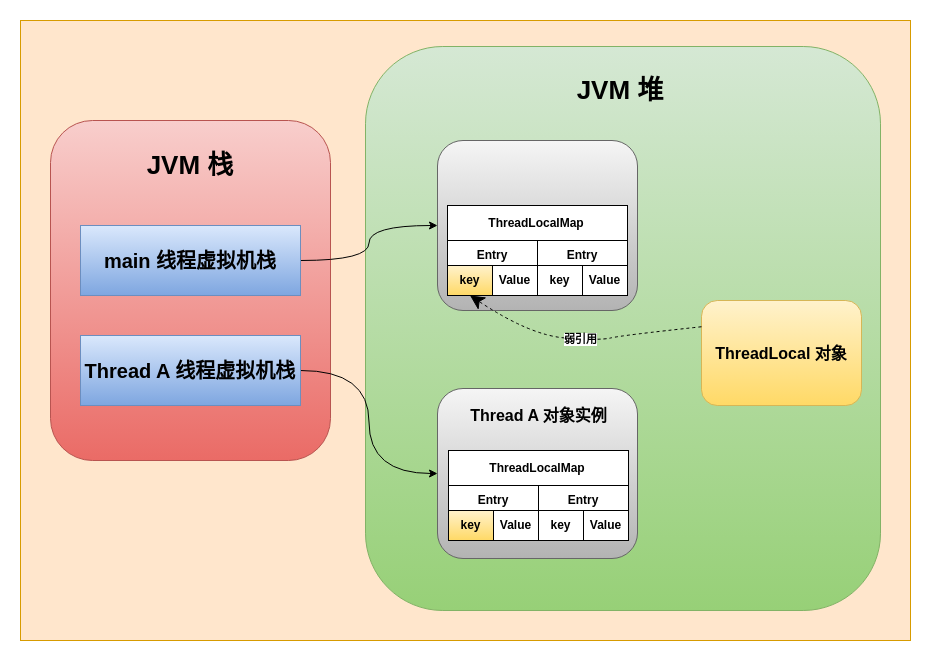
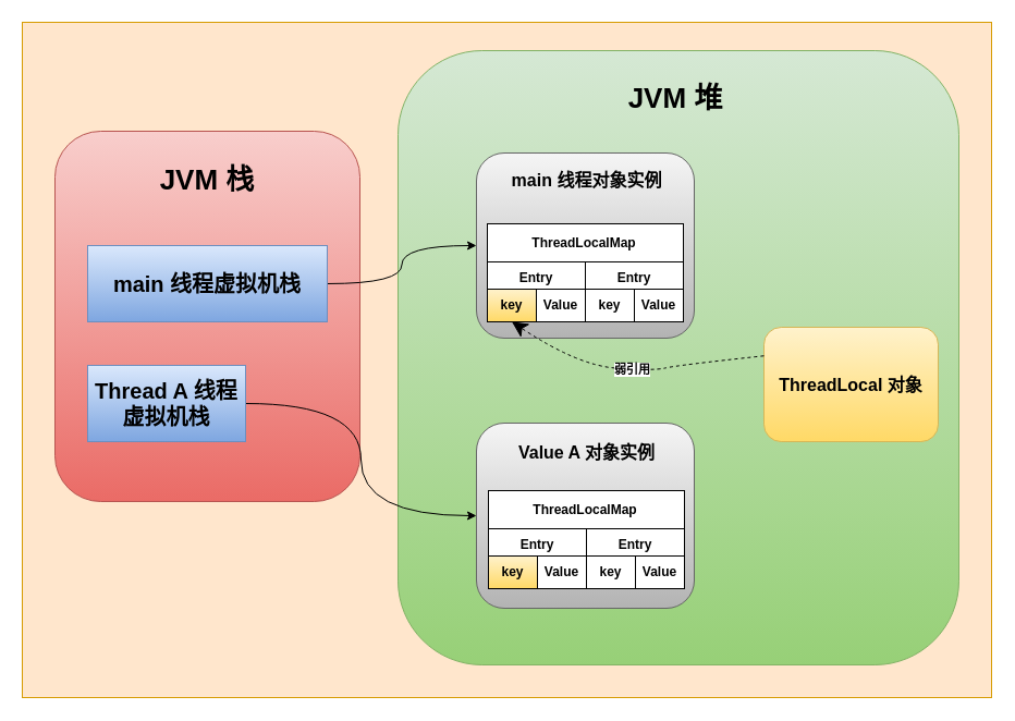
  <mxCell id="0" />
  <mxCell id="1" parent="0" />
  <mxCell id="2" value="" style="rounded=0;whiteSpace=wrap;html=1;strokeColor=#d79b00;fillColor=#ffe6cc;" vertex="1" parent="1"><mxGeometry x="20" y="20" width="890" height="620" as="geometry" /></mxCell>
  <mxCell id="3" value="" style="rounded=1;whiteSpace=wrap;html=1;gradientColor=#97d077;fillColor=#d5e8d4;strokeColor=#82b366;fontStyle=1" vertex="1" parent="1"><mxGeometry x="365" y="46" width="515" height="564" as="geometry" /></mxCell>
  <mxCell id="4" value="" style="rounded=1;whiteSpace=wrap;html=1;fontStyle=1;gradientColor=#b3b3b3;fillColor=#f5f5f5;strokeColor=#666666;" vertex="1" parent="1"><mxGeometry x="437" y="388" width="200" height="170" as="geometry" /></mxCell>
  <mxCell id="5" value="" style="rounded=1;whiteSpace=wrap;html=1;fontStyle=1;gradientColor=#b3b3b3;fillColor=#f5f5f5;strokeColor=#666666;" vertex="1" parent="1"><mxGeometry x="437" y="140" width="200" height="170" as="geometry" /></mxCell>
  <mxCell id="6" value="" style="rounded=0;whiteSpace=wrap;html=1;fontStyle=1;" vertex="1" parent="1"><mxGeometry x="447" y="205" width="180" height="90" as="geometry" /></mxCell>
  <mxCell id="7" value="" style="rounded=0;whiteSpace=wrap;html=1;fontStyle=1" vertex="1" parent="1"><mxGeometry x="447" y="240" width="90" height="55" as="geometry" /></mxCell>
  <mxCell id="8" value="" style="rounded=1;whiteSpace=wrap;html=1;fontStyle=1;gradientColor=#ea6b66;fillColor=#f8cecc;strokeColor=#b85450;" vertex="1" parent="1"><mxGeometry x="50" y="120" width="280" height="340" as="geometry" /></mxCell>
  <mxCell id="9" style="edgeStyle=orthogonalEdgeStyle;curved=1;orthogonalLoop=1;jettySize=auto;html=1;exitX=1;exitY=0.5;exitDx=0;exitDy=0;entryX=0;entryY=0.5;entryDx=0;entryDy=0;strokeColor=#000000;fontStyle=1" edge="1" parent="1" source="10" target="5"><mxGeometry relative="1" as="geometry" /></mxCell>
  <mxCell id="10" value="&lt;span style=&quot;white-space: normal&quot;&gt;&lt;font style=&quot;font-size: 20px&quot;&gt;main 线程虚拟机栈&lt;/font&gt;&lt;/span&gt;" style="rounded=0;whiteSpace=wrap;html=1;fontStyle=1;gradientColor=#7ea6e0;fillColor=#dae8fc;strokeColor=#6c8ebf;" vertex="1" parent="1"><mxGeometry x="80" y="225" width="220" height="70" as="geometry" /></mxCell>
  <mxCell id="11" value="&lt;font style=&quot;font-size: 16px&quot;&gt;ThreadLocal 对象&lt;/font&gt;" style="rounded=1;whiteSpace=wrap;html=1;fontStyle=1;fillColor=#fff2cc;strokeColor=#d6b656;gradientColor=#ffd966;" vertex="1" parent="1"><mxGeometry x="701" y="300" width="160" height="105" as="geometry" /></mxCell>
  <mxCell id="12" value="ThreadLocalMap" style="text;html=1;strokeColor=none;fillColor=none;align=center;verticalAlign=middle;whiteSpace=wrap;rounded=0;fontStyle=1" vertex="1" parent="1"><mxGeometry x="516" y="215" width="40" height="15" as="geometry" /></mxCell>
+ <mxCell id="13" value="&lt;font style=&quot;font-size: 16px&quot;&gt;main 线程对象实例&lt;/font&gt;" style="text;html=1;strokeColor=none;fillColor=none;align=center;verticalAlign=middle;whiteSpace=wrap;rounded=0;fontStyle=1" vertex="1" parent="1"><mxGeometry x="463.5" y="155" width="149" height="20" as="geometry" /></mxCell>
  <mxCell id="14" value="Entry" style="text;html=1;strokeColor=none;fillColor=none;align=center;verticalAlign=middle;whiteSpace=wrap;rounded=0;fontStyle=1" vertex="1" parent="1"><mxGeometry x="471.5" y="245" width="40" height="20" as="geometry" /></mxCell>
  <mxCell id="15" value="key" style="rounded=0;whiteSpace=wrap;html=1;fontStyle=1;gradientColor=#ffd966;fillColor=#fff2cc;strokeColor=#000000;" vertex="1" parent="1"><mxGeometry x="447" y="265" width="45" height="30" as="geometry" /></mxCell>
  <mxCell id="16" value="Value" style="rounded=0;whiteSpace=wrap;html=1;fontStyle=1" vertex="1" parent="1"><mxGeometry x="492" y="265" width="45" height="30" as="geometry" /></mxCell>
  <mxCell id="17" style="edgeStyle=orthogonalEdgeStyle;curved=1;orthogonalLoop=1;jettySize=auto;html=1;exitX=1;exitY=0.5;exitDx=0;exitDy=0;entryX=0;entryY=0.5;entryDx=0;entryDy=0;strokeColor=#000000;fontStyle=1" edge="1" parent="1" source="18" target="4"><mxGeometry relative="1" as="geometry"><mxPoint x="574" y="415" as="targetPoint" /></mxGeometry></mxCell>
- <mxCell id="18" value="&lt;span style=&quot;white-space: normal&quot;&gt;&lt;font style=&quot;font-size: 20px&quot;&gt;Thread A 线程虚拟机栈&lt;/font&gt;&lt;/span&gt;" style="rounded=0;whiteSpace=wrap;html=1;fontStyle=1;gradientColor=#7ea6e0;fillColor=#dae8fc;strokeColor=#6c8ebf;" vertex="1" parent="1"><mxGeometry x="80" y="335" width="220" height="70" as="geometry" /></mxCell>
+ <mxCell id="18" value="&lt;span style=&quot;white-space: normal&quot;&gt;&lt;font style=&quot;font-size: 20px&quot;&gt;Thread A 线程虚拟机栈&lt;/font&gt;&lt;/span&gt;" style="rounded=0;whiteSpace=wrap;html=1;fontStyle=1;gradientColor=#7ea6e0;fillColor=#dae8fc;strokeColor=#6c8ebf;" vertex="1" parent="1"><mxGeometry x="80" y="335" width="145" height="70" as="geometry" /></mxCell>
  <mxCell id="19" value="&lt;font style=&quot;font-size: 26px&quot;&gt;JVM 堆&lt;/font&gt;" style="text;html=1;strokeColor=none;fillColor=none;align=center;verticalAlign=middle;whiteSpace=wrap;rounded=0;fontStyle=1" vertex="1" parent="1"><mxGeometry x="574" y="80" width="92" height="20" as="geometry" /></mxCell>
  <mxCell id="20" value="&lt;span style=&quot;&quot;&gt;&lt;font style=&quot;font-size: 26px&quot;&gt;JVM 栈&lt;/font&gt;&lt;/span&gt;" style="text;html=1;strokeColor=none;fillColor=none;align=center;verticalAlign=middle;whiteSpace=wrap;rounded=0;fontStyle=1" vertex="1" parent="1"><mxGeometry x="122" y="155" width="136" height="20" as="geometry" /></mxCell>
  <mxCell id="21" value="" style="rounded=0;whiteSpace=wrap;html=1;fontStyle=1" vertex="1" parent="1"><mxGeometry x="537" y="240" width="90" height="55" as="geometry" /></mxCell>
  <mxCell id="22" value="Entry" style="text;html=1;strokeColor=none;fillColor=none;align=center;verticalAlign=middle;whiteSpace=wrap;rounded=0;fontStyle=1" vertex="1" parent="1"><mxGeometry x="561.5" y="245" width="40" height="20" as="geometry" /></mxCell>
  <mxCell id="23" value="key" style="rounded=0;whiteSpace=wrap;html=1;fontStyle=1" vertex="1" parent="1"><mxGeometry x="537" y="265" width="45" height="30" as="geometry" /></mxCell>
  <mxCell id="24" value="Value" style="rounded=0;whiteSpace=wrap;html=1;fontStyle=1" vertex="1" parent="1"><mxGeometry x="582" y="265" width="45" height="30" as="geometry" /></mxCell>
  <mxCell id="25" value="" style="rounded=0;whiteSpace=wrap;html=1;fontStyle=1;" vertex="1" parent="1"><mxGeometry x="448" y="450" width="180" height="90" as="geometry" /></mxCell>
  <mxCell id="26" value="" style="rounded=0;whiteSpace=wrap;html=1;fontStyle=1" vertex="1" parent="1"><mxGeometry x="448" y="485" width="90" height="55" as="geometry" /></mxCell>
  <mxCell id="27" value="ThreadLocalMap" style="text;html=1;strokeColor=none;fillColor=none;align=center;verticalAlign=middle;whiteSpace=wrap;rounded=0;fontStyle=1" vertex="1" parent="1"><mxGeometry x="517" y="460" width="40" height="15" as="geometry" /></mxCell>
- <mxCell id="28" value="&lt;font style=&quot;font-size: 16px&quot;&gt;Thread A 对象实例&lt;/font&gt;" style="text;html=1;strokeColor=none;fillColor=none;align=center;verticalAlign=middle;whiteSpace=wrap;rounded=0;fontStyle=1" vertex="1" parent="1"><mxGeometry x="463.5" y="405" width="149" height="20" as="geometry" /></mxCell>
+ <mxCell id="28" value="&lt;font style=&quot;font-size: 16px&quot;&gt;Value A 对象实例&lt;/font&gt;" style="text;html=1;strokeColor=none;fillColor=none;align=center;verticalAlign=middle;whiteSpace=wrap;rounded=0;fontStyle=1" vertex="1" parent="1"><mxGeometry x="463.5" y="405" width="149" height="20" as="geometry" /></mxCell>
  <mxCell id="29" value="Entry" style="text;html=1;strokeColor=none;fillColor=none;align=center;verticalAlign=middle;whiteSpace=wrap;rounded=0;fontStyle=1" vertex="1" parent="1"><mxGeometry x="472.5" y="490" width="40" height="20" as="geometry" /></mxCell>
  <mxCell id="30" value="key" style="rounded=0;whiteSpace=wrap;html=1;fontStyle=1;gradientColor=#ffd966;fillColor=#fff2cc;strokeColor=#000000;" vertex="1" parent="1"><mxGeometry x="448" y="510" width="45" height="30" as="geometry" /></mxCell>
  <mxCell id="31" value="Value" style="rounded=0;whiteSpace=wrap;html=1;fontStyle=1" vertex="1" parent="1"><mxGeometry x="493" y="510" width="45" height="30" as="geometry" /></mxCell>
  <mxCell id="32" value="" style="rounded=0;whiteSpace=wrap;html=1;fontStyle=1" vertex="1" parent="1"><mxGeometry x="538" y="485" width="90" height="55" as="geometry" /></mxCell>
  <mxCell id="33" value="Entry" style="text;html=1;strokeColor=none;fillColor=none;align=center;verticalAlign=middle;whiteSpace=wrap;rounded=0;fontStyle=1" vertex="1" parent="1"><mxGeometry x="562.5" y="490" width="40" height="20" as="geometry" /></mxCell>
  <mxCell id="34" value="key" style="rounded=0;whiteSpace=wrap;html=1;fontStyle=1" vertex="1" parent="1"><mxGeometry x="538" y="510" width="45" height="30" as="geometry" /></mxCell>
  <mxCell id="35" value="Value" style="rounded=0;whiteSpace=wrap;html=1;fontStyle=1" vertex="1" parent="1"><mxGeometry x="583" y="510" width="45" height="30" as="geometry" /></mxCell>
  <mxCell id="36" value="弱引用" style="endArrow=classic;endSize=12;dashed=1;html=1;entryX=0.5;entryY=1;entryDx=0;entryDy=0;exitX=0;exitY=0.25;exitDx=0;exitDy=0;curved=1;endFill=1;fontStyle=1" edge="1" parent="1" source="11" target="15"><mxGeometry width="160" relative="1" as="geometry"><mxPoint x="940" y="270" as="sourcePoint" /><mxPoint x="1100" y="270" as="targetPoint" /><Array as="points"><mxPoint y="335" x="620" /><mxPoint x="600" y="340" /><mxPoint x="530" y="335" /></Array></mxGeometry></mxCell>
